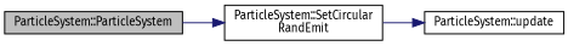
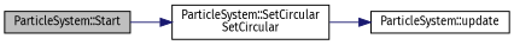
  digraph {
    fontname="Fira Sans"
    rankdir=LR
    node [color=black fillcolor=white fontname="Fira Sans" fontsize=10 shape=record style=filled]
    edge [color=midnightblue fontname="Fira Sans" fontsize=10 labelfontname=Helvetica labelfontsize=10 style=solid]
-   n1 [fillcolor=grey75 fontcolor=black height=0.2 label="ParticleSystem::ParticleSystem" width=0.4]
-   n2 [height=0.2 label="ParticleSystem::SetCircular\lRandEmit" width=0.4]
+   n1 [fillcolor=grey75 fontcolor=black height=0.2 label="ParticleSystem::Start" width=0.4]
+   n2 [height=0.2 label="ParticleSystem::SetCircular\lSetCircular" width=0.4]
    n3 [height=0.2 label="ParticleSystem::update" width=0.4]
    n1 -> n2
    n2 -> n3
  }
